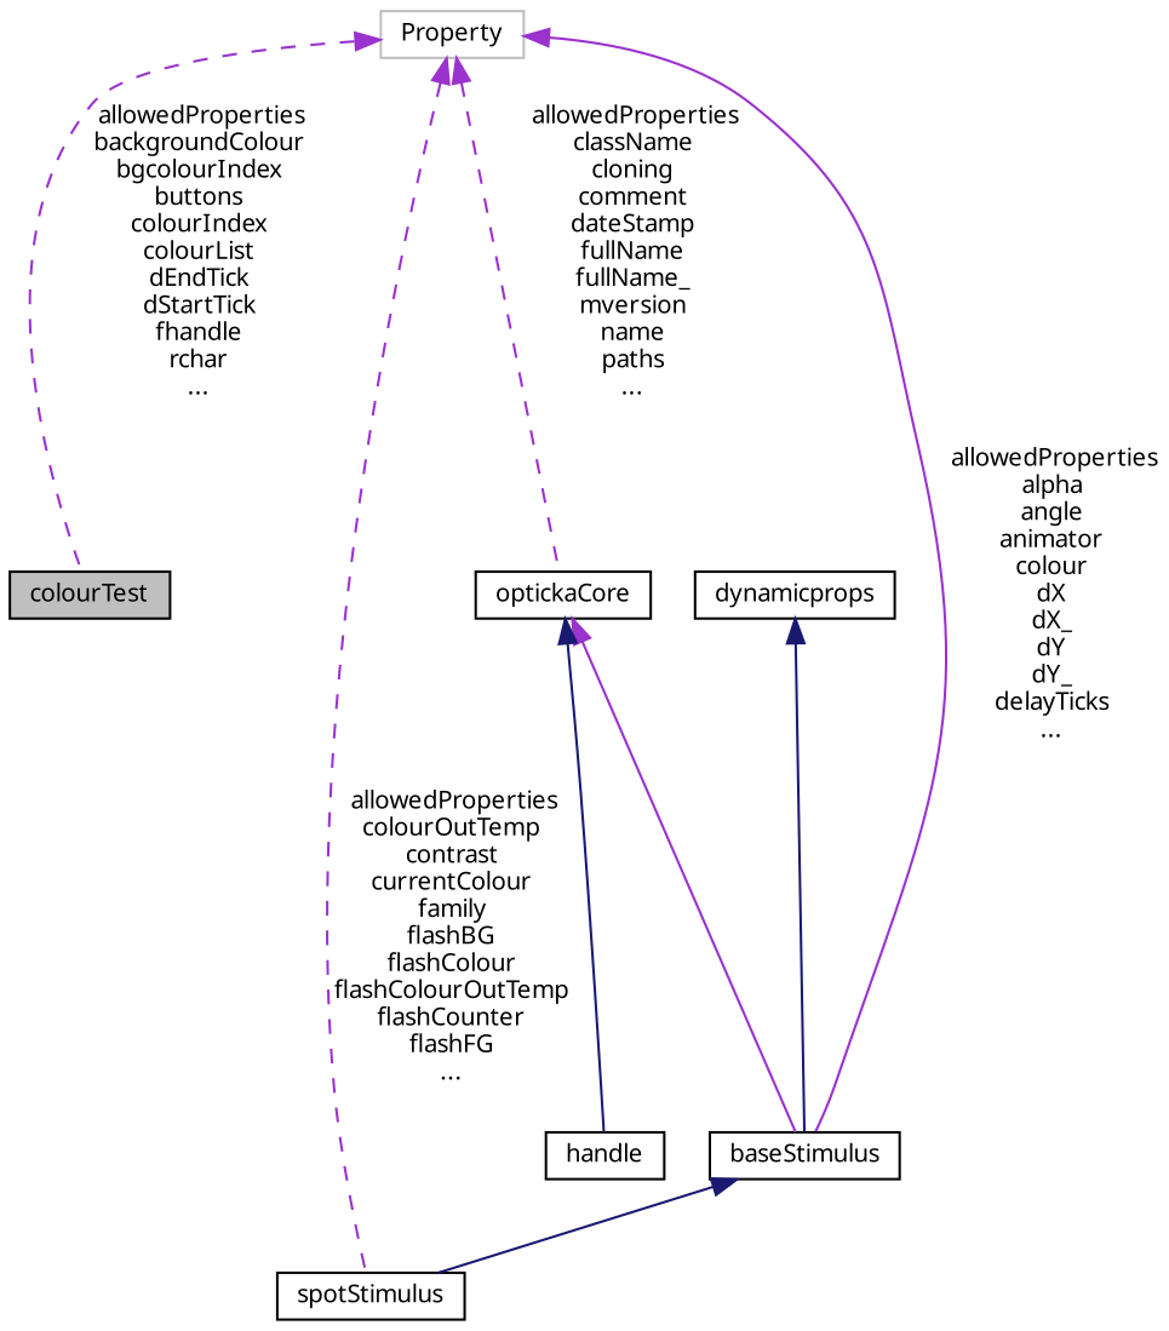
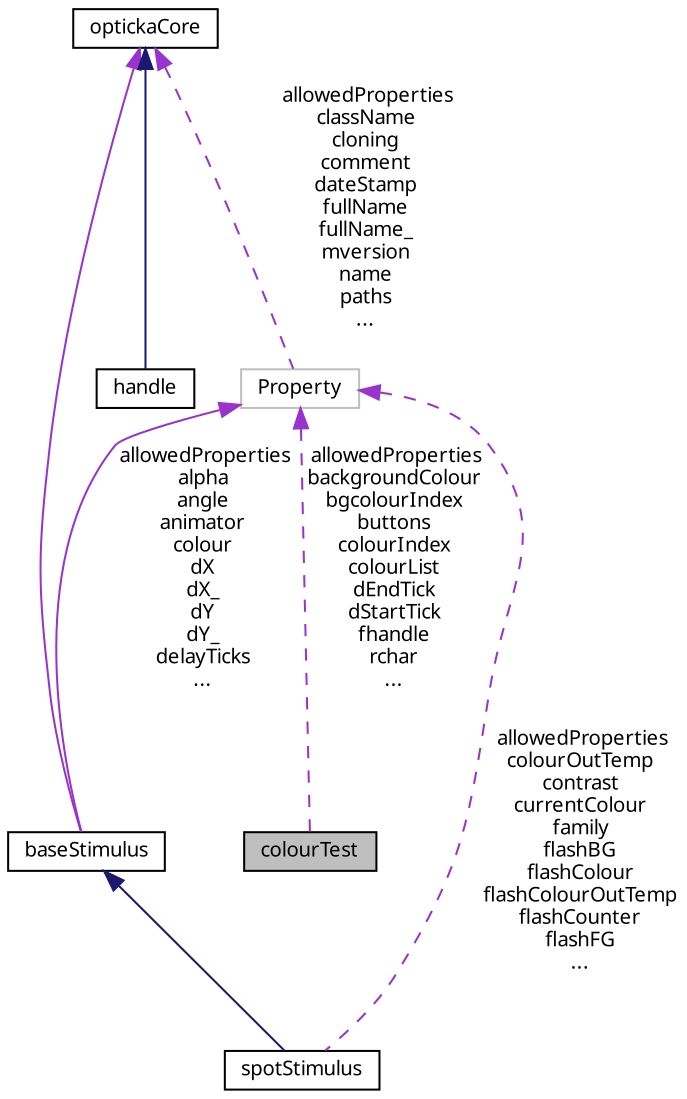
  digraph {
    node [color=black fillcolor=white fontname="Graublau Slab" fontsize=10 shape=record style=filled]
    edge [color=darkorchid3 dir=back fontname="Graublau Slab" fontsize=10 labelfontname="Graublau Slab" labelfontsize=10 style=solid]
    n1 [fillcolor=grey75 fontcolor=black height=0.2 label=colourTest width=0.4]
    n2 [height=0.2 label=spotStimulus width=0.4]
    n3 [height=0.2 label=baseStimulus width=0.4]
    n4 [height=0.2 label=optickaCore width=0.4]
    n5 [height=0.2 label=handle width=0.4]
    n6 [color=grey75 height=0.2 label=Property width=0.4]
-   n7 [height=0.2 label=dynamicprops width=0.4]
    n3 -> n2 [color=midnightblue]
    n4 -> n3
    n4 -> n5 [color=midnightblue]
    n6 -> n1 [label=" allowedProperties\nbackgroundColour\nbgcolourIndex\nbuttons\ncolourIndex\ncolourList\ndEndTick\ndStartTick\nfhandle\nrchar\n..." style=dashed]
    n6 -> n2 [label=" allowedProperties\ncolourOutTemp\ncontrast\ncurrentColour\nfamily\nflashBG\nflashColour\nflashColourOutTemp\nflashCounter\nflashFG\n..." style=dashed]
    n6 -> n3 [label=" allowedProperties\nalpha\nangle\nanimator\ncolour\ndX\ndX_\ndY\ndY_\ndelayTicks\n..."]
-   n6 -> n4 [label=" allowedProperties\nclassName\ncloning\ncomment\ndateStamp\nfullName\nfullName_\nmversion\nname\npaths\n..." style=dashed]
-   n7 -> n3 [color=midnightblue]
+   n4 -> n6 [label=" allowedProperties\nclassName\ncloning\ncomment\ndateStamp\nfullName\nfullName_\nmversion\nname\npaths\n..." style=dashed]
  }
